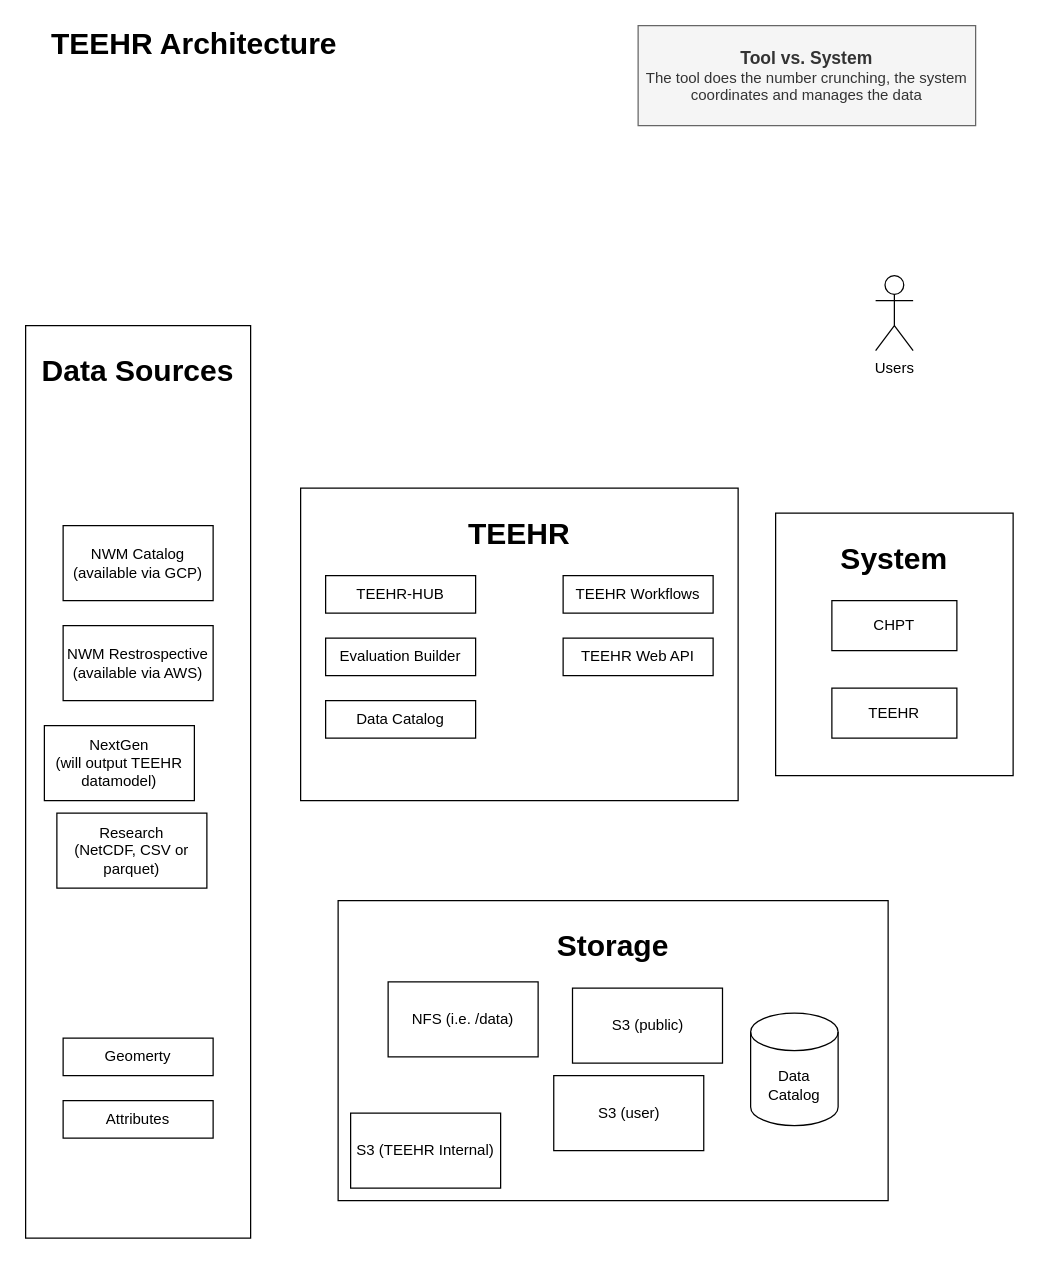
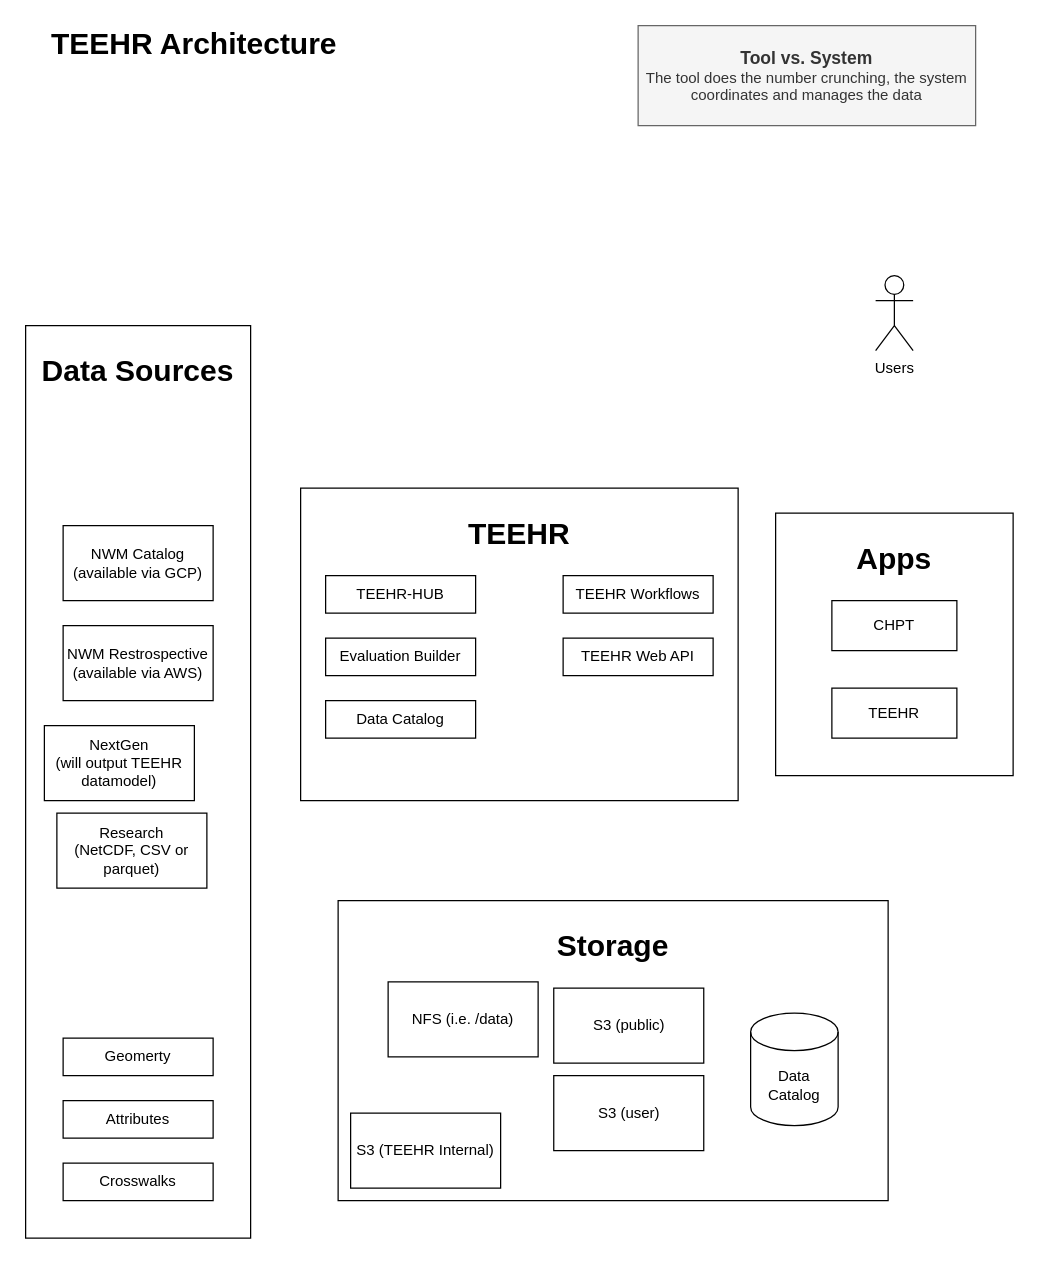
  <mxCell id="0" />
  <mxCell id="1" parent="0" />
  <mxCell id="2" value="&lt;h1&gt;TEEHR&lt;/h1&gt;" style="rounded=0;whiteSpace=wrap;html=1;verticalAlign=top;" parent="1" vertex="1"><mxGeometry x="240" y="390" width="350" height="250" as="geometry" /></mxCell>
  <mxCell id="3" value="&lt;b style=&quot;font-size: 14px;&quot;&gt;Tool vs. System&lt;br&gt;&lt;/b&gt;The tool does the number crunching, the system coordinates and manages the data" style="text;html=1;align=center;verticalAlign=middle;whiteSpace=wrap;rounded=0;fillColor=#f5f5f5;fontColor=#333333;strokeColor=#666666;" parent="1" vertex="1"><mxGeometry x="510" y="20" width="270" height="80" as="geometry" /></mxCell>
  <mxCell id="4" value="&lt;h1&gt;Storage&lt;/h1&gt;" style="rounded=0;whiteSpace=wrap;html=1;verticalAlign=top;" parent="1" vertex="1"><mxGeometry x="270" y="720" width="440" height="240" as="geometry" /></mxCell>
- <mxCell id="5" value="&lt;h1&gt;System&lt;/h1&gt;" style="rounded=0;whiteSpace=wrap;html=1;verticalAlign=top;" parent="1" vertex="1"><mxGeometry x="620" y="410" width="190" height="210" as="geometry" /></mxCell>
+ <mxCell id="5" value="&lt;h1&gt;Apps&lt;/h1&gt;" style="rounded=0;whiteSpace=wrap;html=1;verticalAlign=top;" parent="1" vertex="1"><mxGeometry x="620" y="410" width="190" height="210" as="geometry" /></mxCell>
  <mxCell id="6" value="Users" style="shape=umlActor;verticalLabelPosition=bottom;verticalAlign=top;html=1;outlineConnect=0;" parent="1" vertex="1"><mxGeometry x="700" y="220" width="30" height="60" as="geometry" /></mxCell>
  <mxCell id="7" value="&lt;span style=&quot;text-align: left;&quot;&gt;NFS (i.e. /data)&lt;/span&gt;" style="rounded=0;whiteSpace=wrap;html=1;" parent="1" vertex="1"><mxGeometry x="310" y="785" width="120" height="60" as="geometry" /></mxCell>
- <mxCell id="8" value="&lt;span style=&quot;text-align: left;&quot;&gt;S3 (public)&lt;/span&gt;" style="rounded=0;whiteSpace=wrap;html=1;" parent="1" vertex="1"><mxGeometry x="457.5" y="790" width="120" height="60" as="geometry" /></mxCell>
+ <mxCell id="8" value="&lt;span style=&quot;text-align: left;&quot;&gt;S3 (public)&lt;/span&gt;" style="rounded=0;whiteSpace=wrap;html=1;" parent="1" vertex="1"><mxGeometry x="442.5" y="790" width="120" height="60" as="geometry" /></mxCell>
  <mxCell id="9" value="&lt;span style=&quot;text-align: left;&quot;&gt;S3 (user)&lt;/span&gt;" style="rounded=0;whiteSpace=wrap;html=1;" parent="1" vertex="1"><mxGeometry x="442.5" y="860" width="120" height="60" as="geometry" /></mxCell>
  <mxCell id="10" value="&lt;span style=&quot;text-align: left;&quot;&gt;S3 (TEEHR Internal)&lt;/span&gt;" style="rounded=0;whiteSpace=wrap;html=1;" parent="1" vertex="1"><mxGeometry x="280" y="890" width="120" height="60" as="geometry" /></mxCell>
  <mxCell id="11" value="CHPT" style="rounded=0;whiteSpace=wrap;html=1;" parent="1" vertex="1"><mxGeometry x="665" y="480" width="100" height="40" as="geometry" /></mxCell>
  <mxCell id="12" value="TEEHR" style="rounded=0;whiteSpace=wrap;html=1;" parent="1" vertex="1"><mxGeometry x="665" y="550" width="100" height="40" as="geometry" /></mxCell>
  <mxCell id="13" value="Data Catalog" style="shape=cylinder3;whiteSpace=wrap;html=1;boundedLbl=1;backgroundOutline=1;size=15;" vertex="1" parent="1"><mxGeometry x="600" y="810" width="70" height="90" as="geometry" /></mxCell>
  <mxCell id="14" value="&lt;h1&gt;Data Sources&lt;/h1&gt;" style="rounded=0;whiteSpace=wrap;html=1;verticalAlign=top;" parent="1" vertex="1"><mxGeometry x="20" y="260" width="180" height="730" as="geometry" /></mxCell>
  <mxCell id="15" value="NWM Catalog&lt;br&gt;(available via GCP)" style="rounded=0;whiteSpace=wrap;html=1;" parent="1" vertex="1"><mxGeometry x="50" y="420" width="120" height="60" as="geometry" /></mxCell>
  <mxCell id="16" value="NWM Restrospective&lt;br&gt;(available via AWS)" style="rounded=0;whiteSpace=wrap;html=1;" parent="1" vertex="1"><mxGeometry x="50" y="500" width="120" height="60" as="geometry" /></mxCell>
  <mxCell id="17" value="NextGen&lt;br&gt;(will output TEEHR datamodel)" style="rounded=0;whiteSpace=wrap;html=1;" parent="1" vertex="1"><mxGeometry x="35" y="580" width="120" height="60" as="geometry" /></mxCell>
  <mxCell id="18" value="Research&lt;br&gt;(NetCDF, CSV or parquet)" style="rounded=0;whiteSpace=wrap;html=1;" parent="1" vertex="1"><mxGeometry x="45" y="650" width="120" height="60" as="geometry" /></mxCell>
  <mxCell id="19" value="Data Catalog" style="rounded=0;whiteSpace=wrap;html=1;" vertex="1" parent="1"><mxGeometry x="260" y="560" width="120" height="30" as="geometry" /></mxCell>
  <mxCell id="20" value="Evaluation Builder" style="rounded=0;whiteSpace=wrap;html=1;" vertex="1" parent="1"><mxGeometry x="260" y="510" width="120" height="30" as="geometry" /></mxCell>
  <mxCell id="21" value="&lt;h1&gt;&lt;font style=&quot;font-size: 24px;&quot;&gt;TEEHR Architecture&lt;/font&gt;&lt;/h1&gt;" style="text;html=1;strokeColor=none;fillColor=none;align=center;verticalAlign=middle;whiteSpace=wrap;rounded=0;" vertex="1" parent="1"><mxGeometry x="20" y="20" width="270" height="30" as="geometry" /></mxCell>
  <mxCell id="22" value="Geomerty" style="rounded=0;whiteSpace=wrap;html=1;" vertex="1" parent="1"><mxGeometry x="50" y="830" width="120" height="30" as="geometry" /></mxCell>
  <mxCell id="23" value="Attributes" style="rounded=0;whiteSpace=wrap;html=1;" vertex="1" parent="1"><mxGeometry x="50" y="880" width="120" height="30" as="geometry" /></mxCell>
+ <mxCell id="24" value="Crosswalks" style="rounded=0;whiteSpace=wrap;html=1;" vertex="1" parent="1"><mxGeometry x="50" y="930" width="120" height="30" as="geometry" /></mxCell>
  <mxCell id="25" value="TEEHR Web API" style="rounded=0;whiteSpace=wrap;html=1;" vertex="1" parent="1"><mxGeometry x="450" y="510" width="120" height="30" as="geometry" /></mxCell>
  <mxCell id="26" value="TEEHR Workflows" style="rounded=0;whiteSpace=wrap;html=1;" vertex="1" parent="1"><mxGeometry x="450" y="460" width="120" height="30" as="geometry" /></mxCell>
  <mxCell id="27" value="TEEHR-HUB" style="rounded=0;whiteSpace=wrap;html=1;" vertex="1" parent="1"><mxGeometry x="260" y="460" width="120" height="30" as="geometry" /></mxCell>
